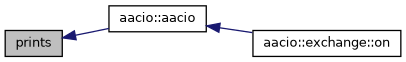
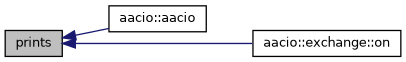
  digraph {
    rankdir=LR
    node [color=black fillcolor=white fontname=Helvetica fontsize=10 shape=record style=filled]
    edge [color=midnightblue dir=back fontname=Helvetica fontsize=10 labelfontname=Helvetica labelfontsize=10 style=solid]
    n1 [fillcolor=grey75 fontcolor=black height=0.2 label=prints width=0.4]
    n2 [height=0.2 label="aacio::aacio" width=0.4]
    n3 [height=0.2 label="aacio::exchange::on" width=0.4]
    n1 -> n2
-   n2 -> n3
+   n1 -> n3
  }
